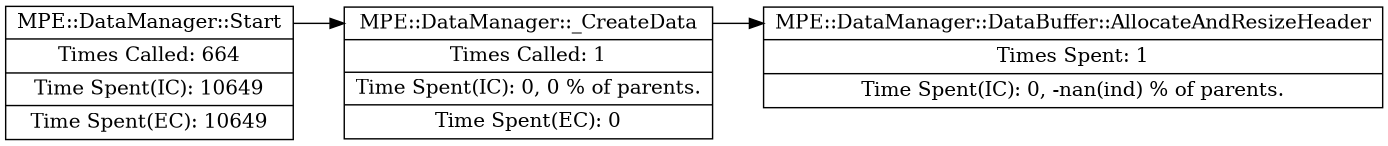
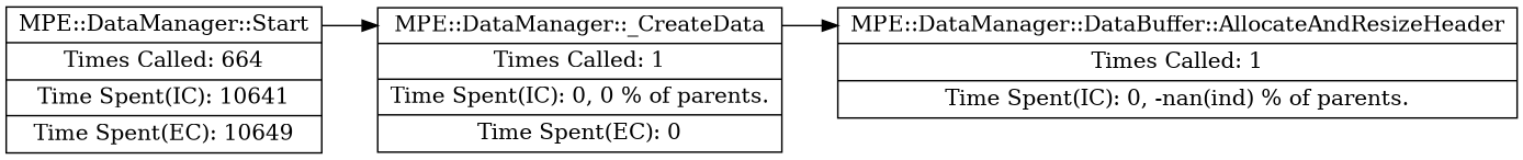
  digraph {
    rankdir=LR
    node [shape=record]
    edge [headport=f0 tailport=f0]
-   n1 [label="<f0> MPE::DataManager::Start | <f1> Times Called: 664 | <f2> Time Spent(IC): 10649 | Time Spent(EC): 10649"]
+   n1 [label="<f0> MPE::DataManager::Start | <f1> Times Called: 664 | <f2> Time Spent(IC): 10641 | Time Spent(EC): 10649"]
    n2 [label="<f0> MPE::DataManager::_CreateData | <f1> Times Called: 1 | <f2> Time Spent(IC): 0, 0 % of parents. | Time Spent(EC): 0"]
-   n3 [label="<f0> MPE::DataManager::DataBuffer::AllocateAndResizeHeader | <f1> Times Spent: 1 | <f2> Time Spent(IC): 0, -nan(ind) % of parents."]
+   n3 [label="<f0> MPE::DataManager::DataBuffer::AllocateAndResizeHeader | <f1> Times Called: 1 | <f2> Time Spent(IC): 0, -nan(ind) % of parents."]
    n1 -> n2
    n2 -> n3
  }
